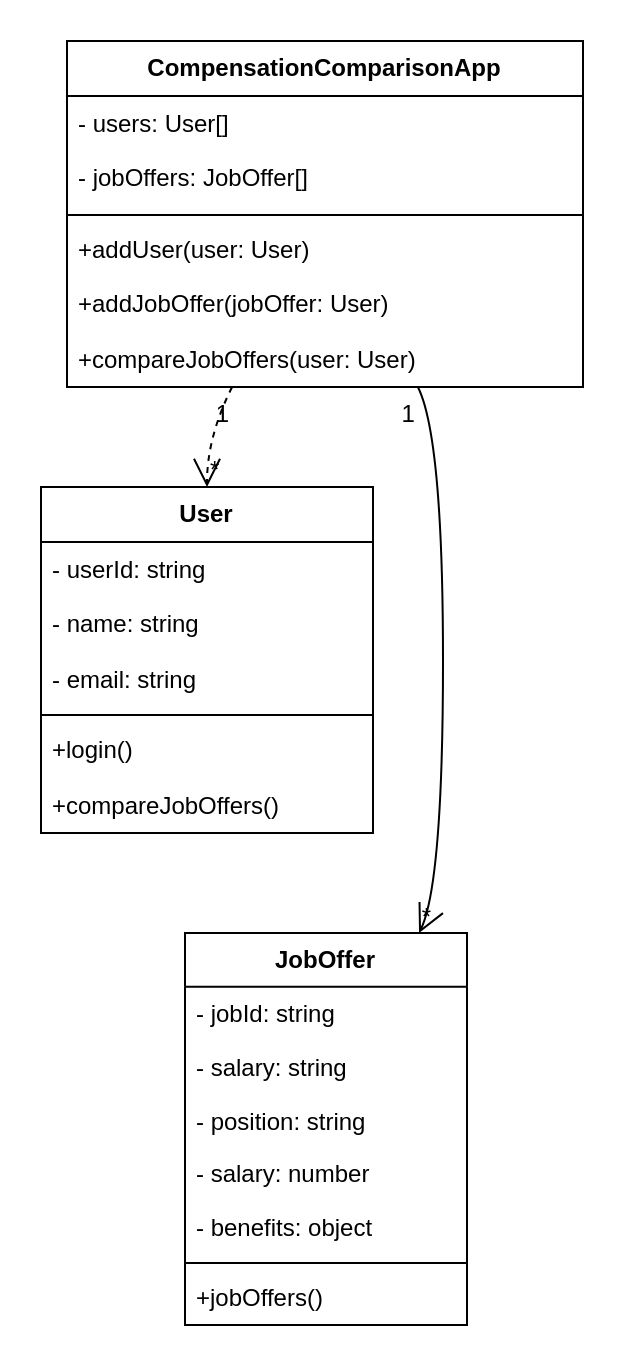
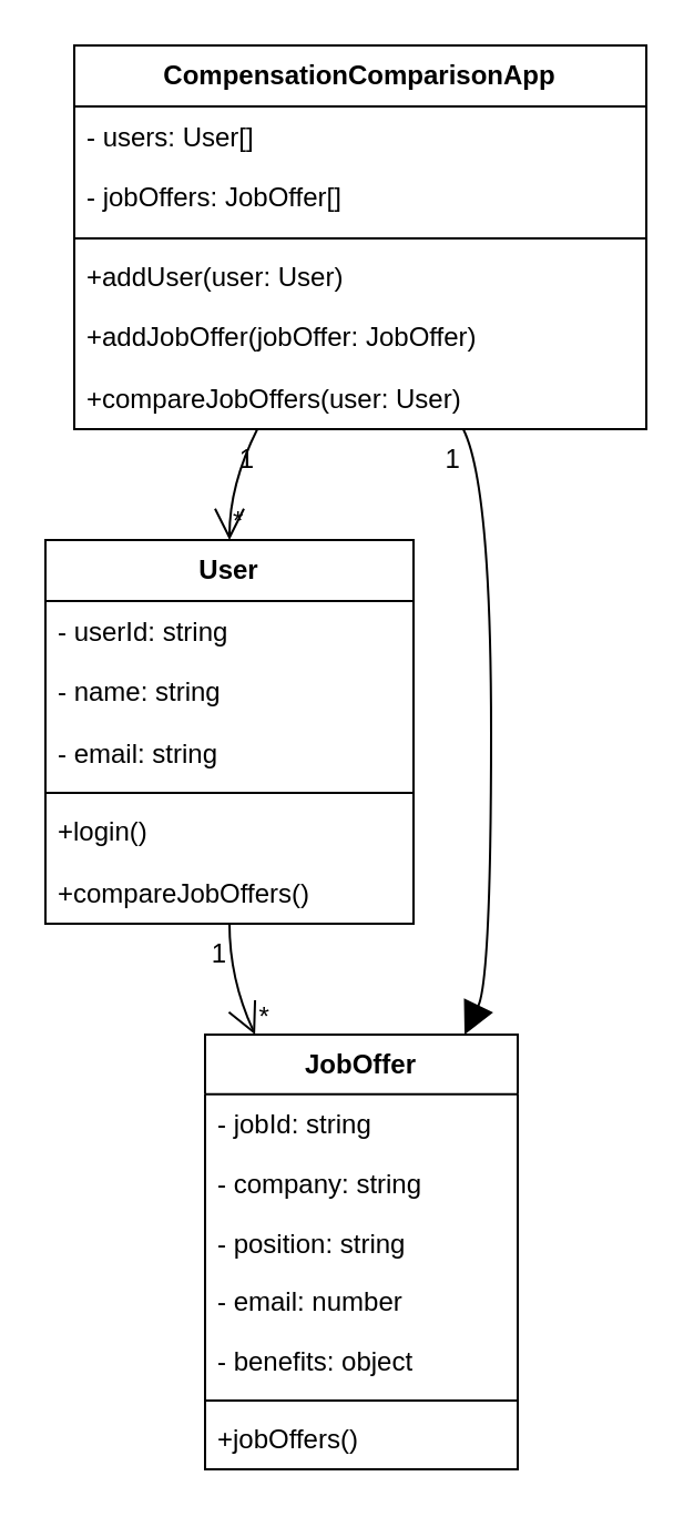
  <mxCell id="0" />
  <mxCell id="1" parent="0" />
  <mxCell id="2" value="User" style="swimlane;fontStyle=1;align=center;verticalAlign=top;childLayout=stackLayout;horizontal=1;startSize=27.5;horizontalStack=0;resizeParent=1;resizeParentMax=0;resizeLast=0;collapsible=0;marginBottom=0;" vertex="1" parent="1"><mxGeometry x="20" y="243" width="166" height="173" as="geometry" /></mxCell>
  <mxCell id="3" value="- userId: string" style="text;strokeColor=none;fillColor=none;align=left;verticalAlign=top;spacingLeft=4;spacingRight=4;overflow=hidden;rotatable=0;points=[[0,0.5],[1,0.5]];portConstraint=eastwest;" vertex="1" parent="2"><mxGeometry y="28" width="166" height="28" as="geometry" /></mxCell>
  <mxCell id="4" value="- name: string" style="text;strokeColor=none;fillColor=none;align=left;verticalAlign=top;spacingLeft=4;spacingRight=4;overflow=hidden;rotatable=0;points=[[0,0.5],[1,0.5]];portConstraint=eastwest;" vertex="1" parent="2"><mxGeometry y="55" width="166" height="28" as="geometry" /></mxCell>
  <mxCell id="5" value="- email: string" style="text;strokeColor=none;fillColor=none;align=left;verticalAlign=top;spacingLeft=4;spacingRight=4;overflow=hidden;rotatable=0;points=[[0,0.5],[1,0.5]];portConstraint=eastwest;" vertex="1" parent="2"><mxGeometry y="83" width="166" height="28" as="geometry" /></mxCell>
  <mxCell id="6" style="line;strokeWidth=1;fillColor=none;align=left;verticalAlign=middle;spacingTop=-1;spacingLeft=3;spacingRight=3;rotatable=0;labelPosition=right;points=[];portConstraint=eastwest;strokeColor=inherit;" vertex="1" parent="2"><mxGeometry y="110" width="166" height="8" as="geometry" /></mxCell>
  <mxCell id="7" value="+login()" style="text;strokeColor=none;fillColor=none;align=left;verticalAlign=top;spacingLeft=4;spacingRight=4;overflow=hidden;rotatable=0;points=[[0,0.5],[1,0.5]];portConstraint=eastwest;" vertex="1" parent="2"><mxGeometry y="118" width="166" height="28" as="geometry" /></mxCell>
  <mxCell id="8" value="+compareJobOffers()" style="text;strokeColor=none;fillColor=none;align=left;verticalAlign=top;spacingLeft=4;spacingRight=4;overflow=hidden;rotatable=0;points=[[0,0.5],[1,0.5]];portConstraint=eastwest;" vertex="1" parent="2"><mxGeometry y="146" width="166" height="28" as="geometry" /></mxCell>
  <mxCell id="9" value="JobOffer" style="swimlane;fontStyle=1;align=center;verticalAlign=top;childLayout=stackLayout;horizontal=1;startSize=26.857;horizontalStack=0;resizeParent=1;resizeParentMax=0;resizeLast=0;collapsible=0;marginBottom=0;" vertex="1" parent="1"><mxGeometry x="92" y="466" width="141" height="196" as="geometry" /></mxCell>
  <mxCell id="10" value="- jobId: string" style="text;strokeColor=none;fillColor=none;align=left;verticalAlign=top;spacingLeft=4;spacingRight=4;overflow=hidden;rotatable=0;points=[[0,0.5],[1,0.5]];portConstraint=eastwest;" vertex="1" parent="9"><mxGeometry y="27" width="141" height="27" as="geometry" /></mxCell>
- <mxCell id="11" value="- salary: string" style="text;strokeColor=none;fillColor=none;align=left;verticalAlign=top;spacingLeft=4;spacingRight=4;overflow=hidden;rotatable=0;points=[[0,0.5],[1,0.5]];portConstraint=eastwest;" vertex="1" parent="9"><mxGeometry y="54" width="141" height="27" as="geometry" /></mxCell>
+ <mxCell id="11" value="- company: string" style="text;strokeColor=none;fillColor=none;align=left;verticalAlign=top;spacingLeft=4;spacingRight=4;overflow=hidden;rotatable=0;points=[[0,0.5],[1,0.5]];portConstraint=eastwest;" vertex="1" parent="9"><mxGeometry y="54" width="141" height="27" as="geometry" /></mxCell>
  <mxCell id="12" value="- position: string" style="text;strokeColor=none;fillColor=none;align=left;verticalAlign=top;spacingLeft=4;spacingRight=4;overflow=hidden;rotatable=0;points=[[0,0.5],[1,0.5]];portConstraint=eastwest;" vertex="1" parent="9"><mxGeometry y="81" width="141" height="27" as="geometry" /></mxCell>
- <mxCell id="13" value="- salary: number" style="text;strokeColor=none;fillColor=none;align=left;verticalAlign=top;spacingLeft=4;spacingRight=4;overflow=hidden;rotatable=0;points=[[0,0.5],[1,0.5]];portConstraint=eastwest;" vertex="1" parent="9"><mxGeometry y="107" width="141" height="27" as="geometry" /></mxCell>
+ <mxCell id="13" value="- email: number" style="text;strokeColor=none;fillColor=none;align=left;verticalAlign=top;spacingLeft=4;spacingRight=4;overflow=hidden;rotatable=0;points=[[0,0.5],[1,0.5]];portConstraint=eastwest;" vertex="1" parent="9"><mxGeometry y="107" width="141" height="27" as="geometry" /></mxCell>
  <mxCell id="14" value="- benefits: object" style="text;strokeColor=none;fillColor=none;align=left;verticalAlign=top;spacingLeft=4;spacingRight=4;overflow=hidden;rotatable=0;points=[[0,0.5],[1,0.5]];portConstraint=eastwest;" vertex="1" parent="9"><mxGeometry y="134" width="141" height="27" as="geometry" /></mxCell>
  <mxCell id="15" style="line;strokeWidth=1;fillColor=none;align=left;verticalAlign=middle;spacingTop=-1;spacingLeft=3;spacingRight=3;rotatable=0;labelPosition=right;points=[];portConstraint=eastwest;strokeColor=inherit;" vertex="1" parent="9"><mxGeometry y="161" width="141" height="8" as="geometry" /></mxCell>
  <mxCell id="16" value="+jobOffers()" style="text;strokeColor=none;fillColor=none;align=left;verticalAlign=top;spacingLeft=4;spacingRight=4;overflow=hidden;rotatable=0;points=[[0,0.5],[1,0.5]];portConstraint=eastwest;" vertex="1" parent="9"><mxGeometry y="169" width="141" height="27" as="geometry" /></mxCell>
  <mxCell id="17" value="CompensationComparisonApp" style="swimlane;fontStyle=1;align=center;verticalAlign=top;childLayout=stackLayout;horizontal=1;startSize=27.5;horizontalStack=0;resizeParent=1;resizeParentMax=0;resizeLast=0;collapsible=0;marginBottom=0;" vertex="1" parent="1"><mxGeometry x="33" y="20" width="258" height="173" as="geometry" /></mxCell>
  <mxCell id="18" value="- users: User[]" style="text;strokeColor=none;fillColor=none;align=left;verticalAlign=top;spacingLeft=4;spacingRight=4;overflow=hidden;rotatable=0;points=[[0,0.5],[1,0.5]];portConstraint=eastwest;" vertex="1" parent="17"><mxGeometry y="28" width="258" height="28" as="geometry" /></mxCell>
  <mxCell id="19" value="- jobOffers: JobOffer[]" style="text;strokeColor=none;fillColor=none;align=left;verticalAlign=top;spacingLeft=4;spacingRight=4;overflow=hidden;rotatable=0;points=[[0,0.5],[1,0.5]];portConstraint=eastwest;" vertex="1" parent="17"><mxGeometry y="55" width="258" height="28" as="geometry" /></mxCell>
  <mxCell id="20" style="line;strokeWidth=1;fillColor=none;align=left;verticalAlign=middle;spacingTop=-1;spacingLeft=3;spacingRight=3;rotatable=0;labelPosition=right;points=[];portConstraint=eastwest;strokeColor=inherit;" vertex="1" parent="17"><mxGeometry y="83" width="258" height="8" as="geometry" /></mxCell>
  <mxCell id="21" value="+addUser(user: User)" style="text;strokeColor=none;fillColor=none;align=left;verticalAlign=top;spacingLeft=4;spacingRight=4;overflow=hidden;rotatable=0;points=[[0,0.5],[1,0.5]];portConstraint=eastwest;" vertex="1" parent="17"><mxGeometry y="91" width="258" height="28" as="geometry" /></mxCell>
- <mxCell id="22" value="+addJobOffer(jobOffer: User)" style="text;strokeColor=none;fillColor=none;align=left;verticalAlign=top;spacingLeft=4;spacingRight=4;overflow=hidden;rotatable=0;points=[[0,0.5],[1,0.5]];portConstraint=eastwest;" vertex="1" parent="17"><mxGeometry y="118" width="258" height="28" as="geometry" /></mxCell>
+ <mxCell id="22" value="+addJobOffer(jobOffer: JobOffer)" style="text;strokeColor=none;fillColor=none;align=left;verticalAlign=top;spacingLeft=4;spacingRight=4;overflow=hidden;rotatable=0;points=[[0,0.5],[1,0.5]];portConstraint=eastwest;" vertex="1" parent="17"><mxGeometry y="118" width="258" height="28" as="geometry" /></mxCell>
  <mxCell id="23" value="+compareJobOffers(user: User)" style="text;strokeColor=none;fillColor=none;align=left;verticalAlign=top;spacingLeft=4;spacingRight=4;overflow=hidden;rotatable=0;points=[[0,0.5],[1,0.5]];portConstraint=eastwest;" vertex="1" parent="17"><mxGeometry y="146" width="258" height="28" as="geometry" /></mxCell>
- <mxCell id="27" value="" style="curved=1;startArrow=none;endArrow=open;endSize=12;exitX=0.32;exitY=1;entryX=0.5;entryY=0;dashed=1;" edge="1" parent="1" source="17" target="2"><mxGeometry relative="1" as="geometry"><Array as="points"><mxPoint x="103" y="218" /></Array></mxGeometry></mxCell>
+ <mxCell id="24" value="" style="curved=1;startArrow=none;endArrow=open;endSize=12;exitX=0.5;exitY=1;entryX=0.16;entryY=0;" edge="1" parent="1" source="2" target="9"><mxGeometry relative="1" as="geometry"><Array as="points"><mxPoint x="103" y="441" /></Array></mxGeometry></mxCell>
+ <mxCell id="25" value="1" style="edgeLabel;resizable=0;labelBackgroundColor=none;fontSize=12;align=right;verticalAlign=top;" vertex="1" parent="24"><mxGeometry x="-1" relative="1" as="geometry" /></mxCell>
+ <mxCell id="26" value="*" style="edgeLabel;resizable=0;labelBackgroundColor=none;fontSize=12;align=left;verticalAlign=bottom;" vertex="1" parent="24"><mxGeometry x="1" relative="1" as="geometry" /></mxCell>
+ <mxCell id="27" value="" style="curved=1;startArrow=none;endArrow=open;endSize=12;exitX=0.32;exitY=1;entryX=0.5;entryY=0;" edge="1" parent="1" source="17" target="2"><mxGeometry relative="1" as="geometry"><Array as="points"><mxPoint x="103" y="218" /></Array></mxGeometry></mxCell>
  <mxCell id="28" value="1" style="edgeLabel;resizable=0;labelBackgroundColor=none;fontSize=12;align=right;verticalAlign=top;" vertex="1" parent="27"><mxGeometry x="-1" relative="1" as="geometry" /></mxCell>
  <mxCell id="29" value="*" style="edgeLabel;resizable=0;labelBackgroundColor=none;fontSize=12;align=left;verticalAlign=bottom;" vertex="1" parent="27"><mxGeometry x="1" relative="1" as="geometry" /></mxCell>
- <mxCell id="30" value="" style="curved=1;startArrow=none;endArrow=open;endSize=12;exitX=0.68;exitY=1;entryX=0.83;entryY=0;" edge="1" parent="1" source="17" target="9"><mxGeometry relative="1" as="geometry"><Array as="points"><mxPoint x="221" y="218" /><mxPoint x="221" y="441" /></Array></mxGeometry></mxCell>
+ <mxCell id="30" value="" style="curved=1;startArrow=none;endArrow=block;endSize=12;exitX=0.68;exitY=1;entryX=0.83;entryY=0;" edge="1" parent="1" source="17" target="9"><mxGeometry relative="1" as="geometry"><Array as="points"><mxPoint x="221" y="218" /><mxPoint x="221" y="441" /></Array></mxGeometry></mxCell>
  <mxCell id="31" value="1" style="edgeLabel;resizable=0;labelBackgroundColor=none;fontSize=12;align=right;verticalAlign=top;" vertex="1" parent="30"><mxGeometry x="-1" relative="1" as="geometry" /></mxCell>
  <mxCell id="32" value="*" style="edgeLabel;resizable=0;labelBackgroundColor=none;fontSize=12;align=left;verticalAlign=bottom;" vertex="1" parent="30"><mxGeometry x="1" relative="1" as="geometry" /></mxCell>
